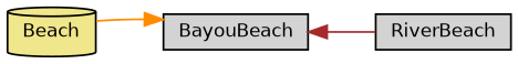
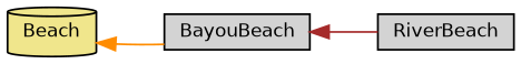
  digraph {
    rankdir=LR
    node [color=black fillcolor=lightgrey fontname=Helvetica fontsize=10 shape=box style=filled]
    edge [dir=back fontname=Helvetica fontsize=10 labelfontname=Helvetica labelfontsize=10 style=solid]
    n1 [fillcolor=khaki height=0.2 label=Beach shape=cylinder width=0.4]
    n2 [height=0.2 label=BayouBeach width=0.4]
    n3 [height=0.2 label=RiverBeach width=0.4]
-   n2 -> n1 [color=darkorange]
+   n1 -> n2 [color=darkorange]
    n2 -> n3 [color=brown]
  }
